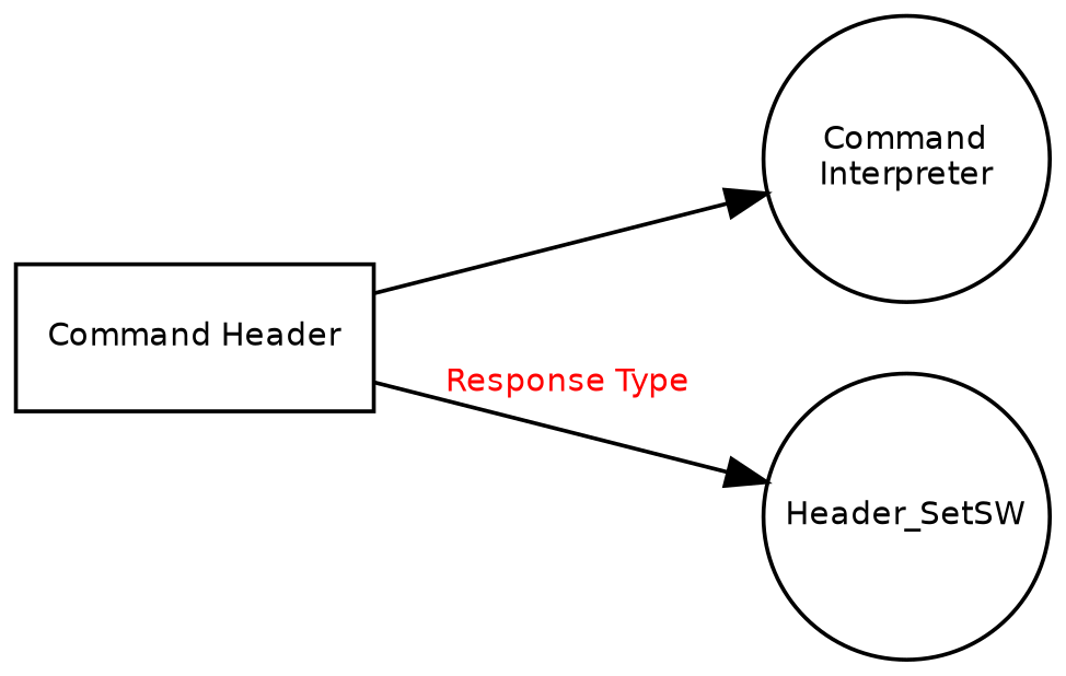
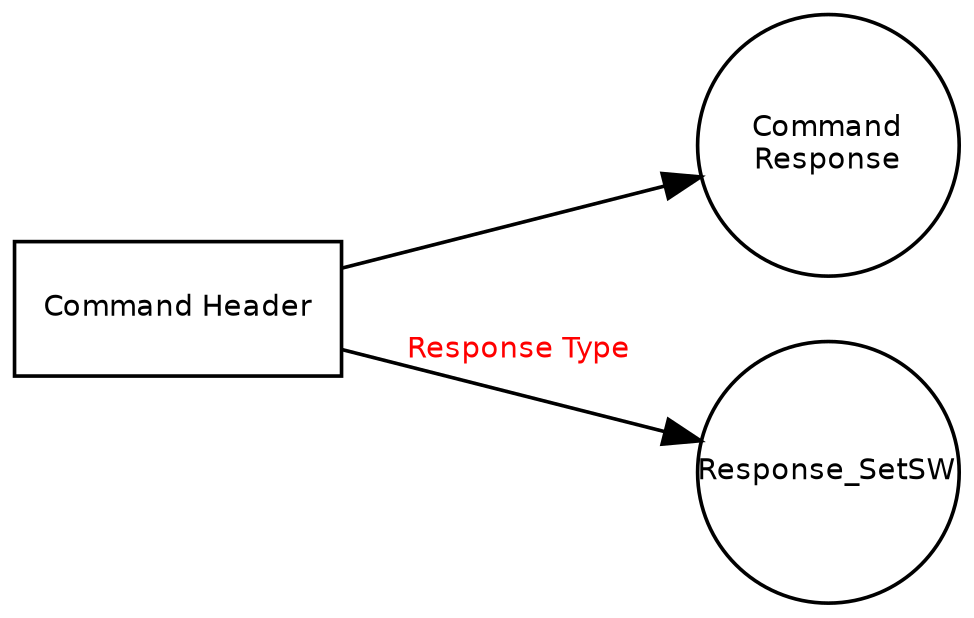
  digraph {
    rankdir=LR
    node [fontname="Bitstream Vera Sans" fontsize=8 shape=circle fixedsize=true]
    edge [fontcolor=Red fontname="Bitstream Vera Sans" fontsize=8]
    n1 [label="Command Header" shape=record fixedsize=""]
-   n2 [label="Command\nInterpreter" width=1]
-   n3 [label=Header_SetSW width=1]
+   n2 [label="Command\nResponse" width=1]
+   n3 [label=Response_SetSW width=1]
    n1 -> n2
    n1 -> n3 [label="Response Type"]
  }
